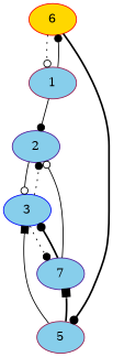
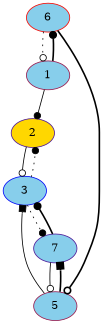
  digraph {
    node [color="#4d1998" fillcolor=skyblue style=filled]
    edge [arrowhead=dot style=bold]
-   6 [color="#f80700" fillcolor=gold]
+   6 [color="#f80700"]
    1 [color="#98194d"]
    5 [color="#981a4d"]
-   2
+   2 [fillcolor=gold]
    3 [color="#0007f8"]
    n6 [label=7]
    6 -> 1 [arrowhead=odot style=dotted]
-   6 -> 5
-   1 -> 6 [style=solid]
+   6 -> 5 [arrowhead=odot]
+   1 -> 6
    1 -> 2 [style=solid]
    5 -> 3 [arrowhead=box style=solid]
    5 -> n6 [arrowhead=box]
    2 -> 3 [arrowhead=odot style=solid]
    3 -> 2 [style=dotted]
    3 -> n6 [style=dotted]
-   n6 -> 2 [arrowhead=odot style=solid]
+   n6 -> 5 [arrowhead=odot style=solid]
    n6 -> 3
  }
